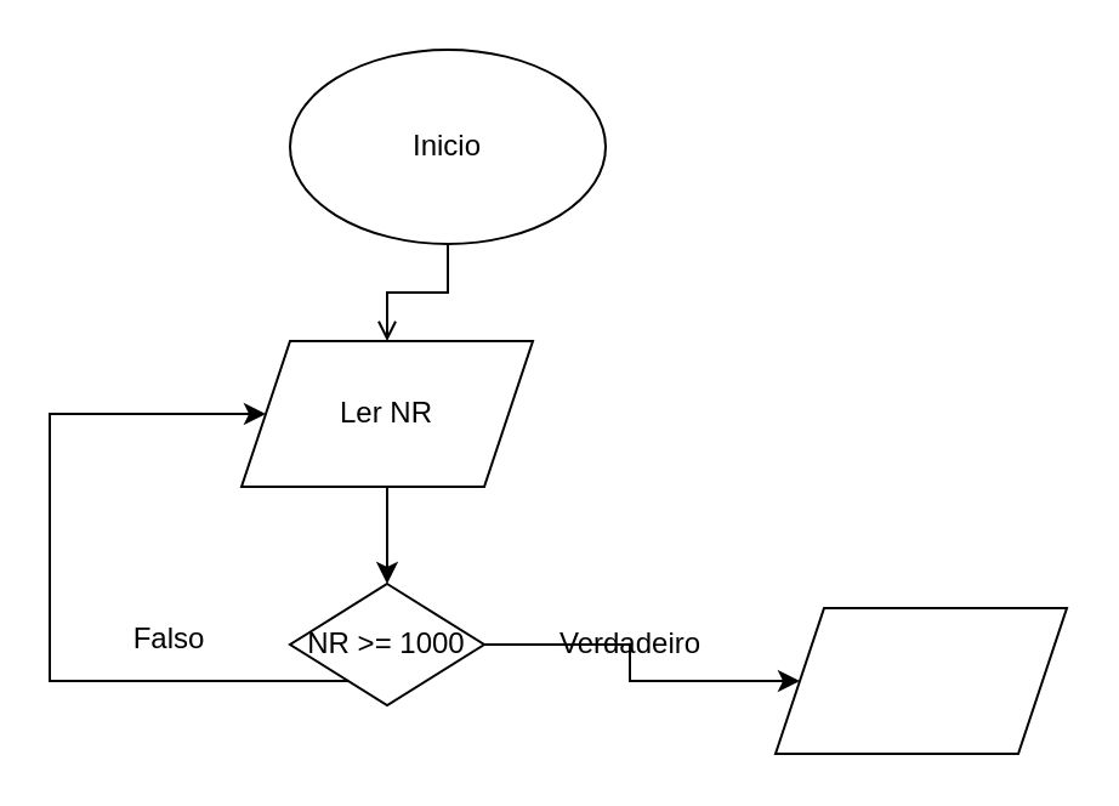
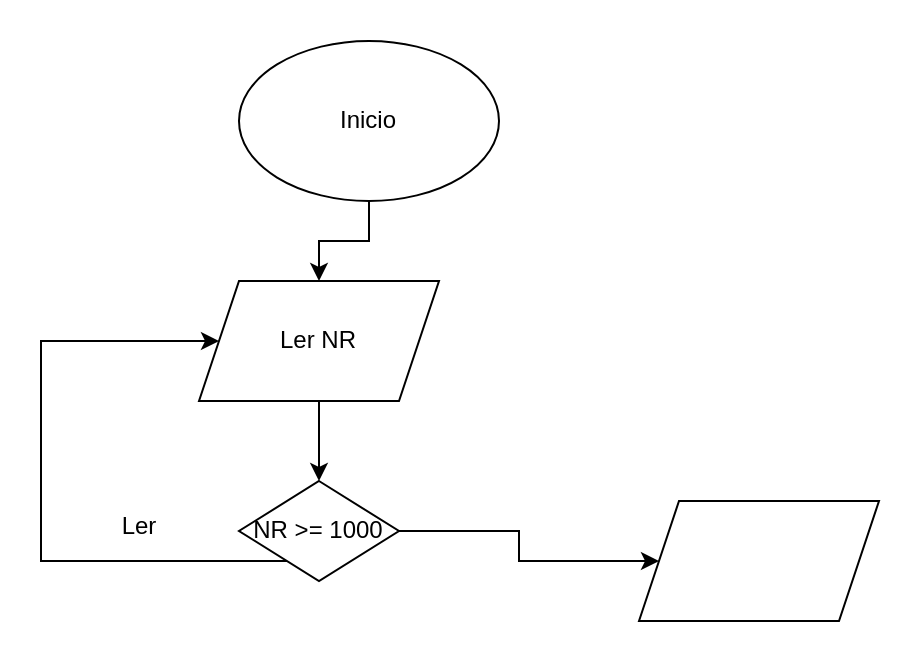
  <mxCell id="0" />
  <mxCell id="1" parent="0" />
- <mxCell id="2" style="edgeStyle=orthogonalEdgeStyle;rounded=0;orthogonalLoop=1;jettySize=auto;html=1;endArrow=open;" edge="1" parent="1" source="3" target="5"><mxGeometry relative="1" as="geometry" /></mxCell>
+ <mxCell id="2" style="edgeStyle=orthogonalEdgeStyle;rounded=0;orthogonalLoop=1;jettySize=auto;html=1;" edge="1" parent="1" source="3" target="5"><mxGeometry relative="1" as="geometry" /></mxCell>
  <mxCell id="3" value="Inicio" style="ellipse;whiteSpace=wrap;html=1;aspect=fixed;" vertex="1" parent="1"><mxGeometry x="119" y="20" width="130" height="80" as="geometry" /></mxCell>
  <mxCell id="4" style="edgeStyle=orthogonalEdgeStyle;rounded=0;orthogonalLoop=1;jettySize=auto;html=1;" edge="1" parent="1" source="5" target="8"><mxGeometry relative="1" as="geometry" /></mxCell>
  <mxCell id="5" value="Ler NR" style="shape=parallelogram;perimeter=parallelogramPerimeter;whiteSpace=wrap;html=1;fixedSize=1;" vertex="1" parent="1"><mxGeometry x="99" y="140" width="120" height="60" as="geometry" /></mxCell>
  <mxCell id="6" style="edgeStyle=orthogonalEdgeStyle;rounded=0;orthogonalLoop=1;jettySize=auto;html=1;" edge="1" parent="1" source="8" target="11"><mxGeometry relative="1" as="geometry"><mxPoint x="319" y="280" as="targetPoint" /></mxGeometry></mxCell>
  <mxCell id="7" style="edgeStyle=orthogonalEdgeStyle;rounded=0;orthogonalLoop=1;jettySize=auto;html=1;entryX=0;entryY=0.5;entryDx=0;entryDy=0;" edge="1" parent="1" source="8" target="5"><mxGeometry relative="1" as="geometry"><mxPoint x="19" y="90" as="targetPoint" /><Array as="points"><mxPoint x="20" y="280" /><mxPoint x="20" y="170" /></Array></mxGeometry></mxCell>
  <mxCell id="8" value="NR &amp;gt;= 1000" style="rhombus;whiteSpace=wrap;html=1;" vertex="1" parent="1"><mxGeometry x="119" y="240" width="80" height="50" as="geometry" /></mxCell>
- <mxCell id="9" value="Verdadeiro" style="text;html=1;align=center;verticalAlign=middle;resizable=0;points=[];autosize=1;strokeColor=none;fillColor=none;" vertex="1" parent="1"><mxGeometry x="219" y="250" width="80" height="30" as="geometry" /></mxCell>
- <mxCell id="10" value="Falso" style="text;html=1;align=center;verticalAlign=middle;resizable=0;points=[];autosize=1;strokeColor=none;fillColor=none;" vertex="1" parent="1"><mxGeometry x="44" y="248" width="50" height="30" as="geometry" /></mxCell>
+ <mxCell id="10" value="Ler" style="text;html=1;align=center;verticalAlign=middle;resizable=0;points=[];autosize=1;strokeColor=none;fillColor=none;" vertex="1" parent="1"><mxGeometry x="44" y="248" width="50" height="30" as="geometry" /></mxCell>
  <mxCell id="11" value="" style="shape=parallelogram;perimeter=parallelogramPerimeter;whiteSpace=wrap;html=1;fixedSize=1;" vertex="1" parent="1"><mxGeometry x="319" y="250" width="120" height="60" as="geometry" /></mxCell>
